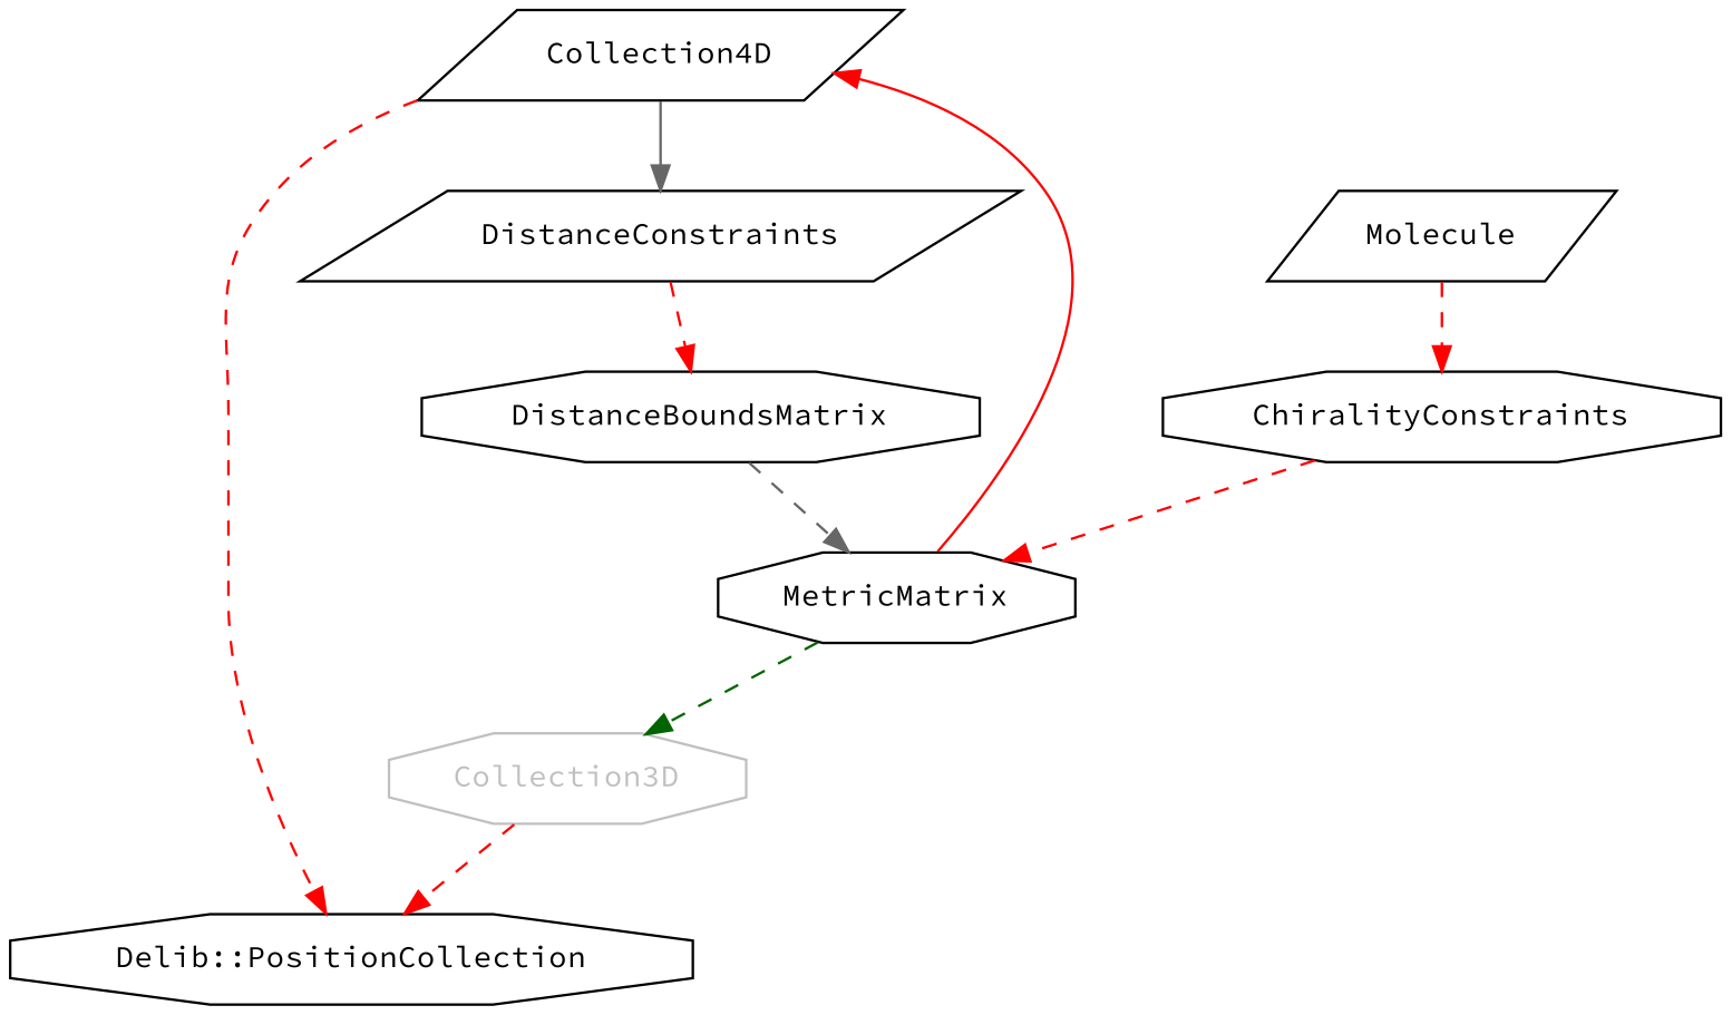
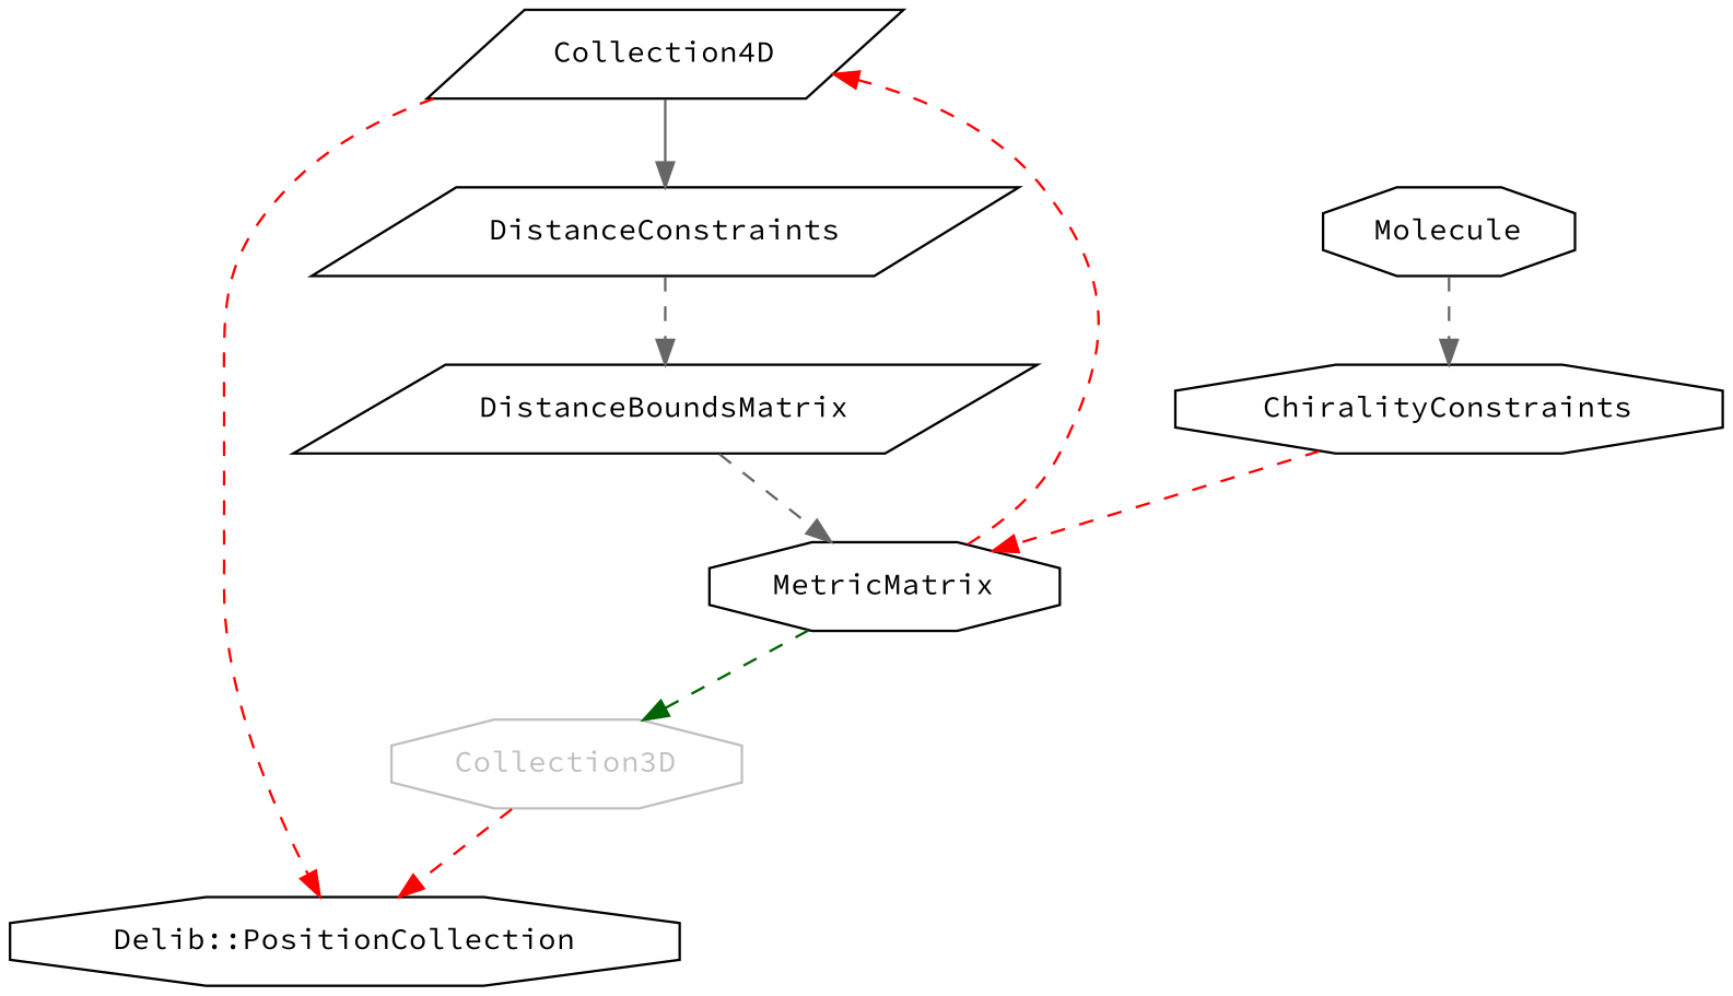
  digraph {
    fontname="Source Code Pro"
    fontsize=12
    node [fontname="Source Code Pro" fontsize=12 shape=octagon]
    edge [color=red fontname="Source Code Pro" style=dashed]
    Collection3D [color=gray fontcolor=gray]
    "Delib::PositionCollection"
-   Molecule [shape=parallelogram]
+   Molecule
    ChiralityConstraints
    DistanceConstraints [shape=parallelogram]
-   DistanceBoundsMatrix
+   DistanceBoundsMatrix [shape=parallelogram]
    MetricMatrix
    Collection4D [shape=parallelogram]
    Collection3D -> "Delib::PositionCollection"
-   Molecule -> ChiralityConstraints
+   Molecule -> ChiralityConstraints [color=gray40]
    ChiralityConstraints -> MetricMatrix
-   DistanceConstraints -> DistanceBoundsMatrix
+   DistanceConstraints -> DistanceBoundsMatrix [color=gray40]
    DistanceBoundsMatrix -> MetricMatrix [color=gray40]
    MetricMatrix -> Collection3D [color=darkgreen]
-   MetricMatrix -> Collection4D [style=solid]
+   MetricMatrix -> Collection4D
    Collection4D -> "Delib::PositionCollection"
    Collection4D -> DistanceConstraints [color=gray40 style=solid]
  }
